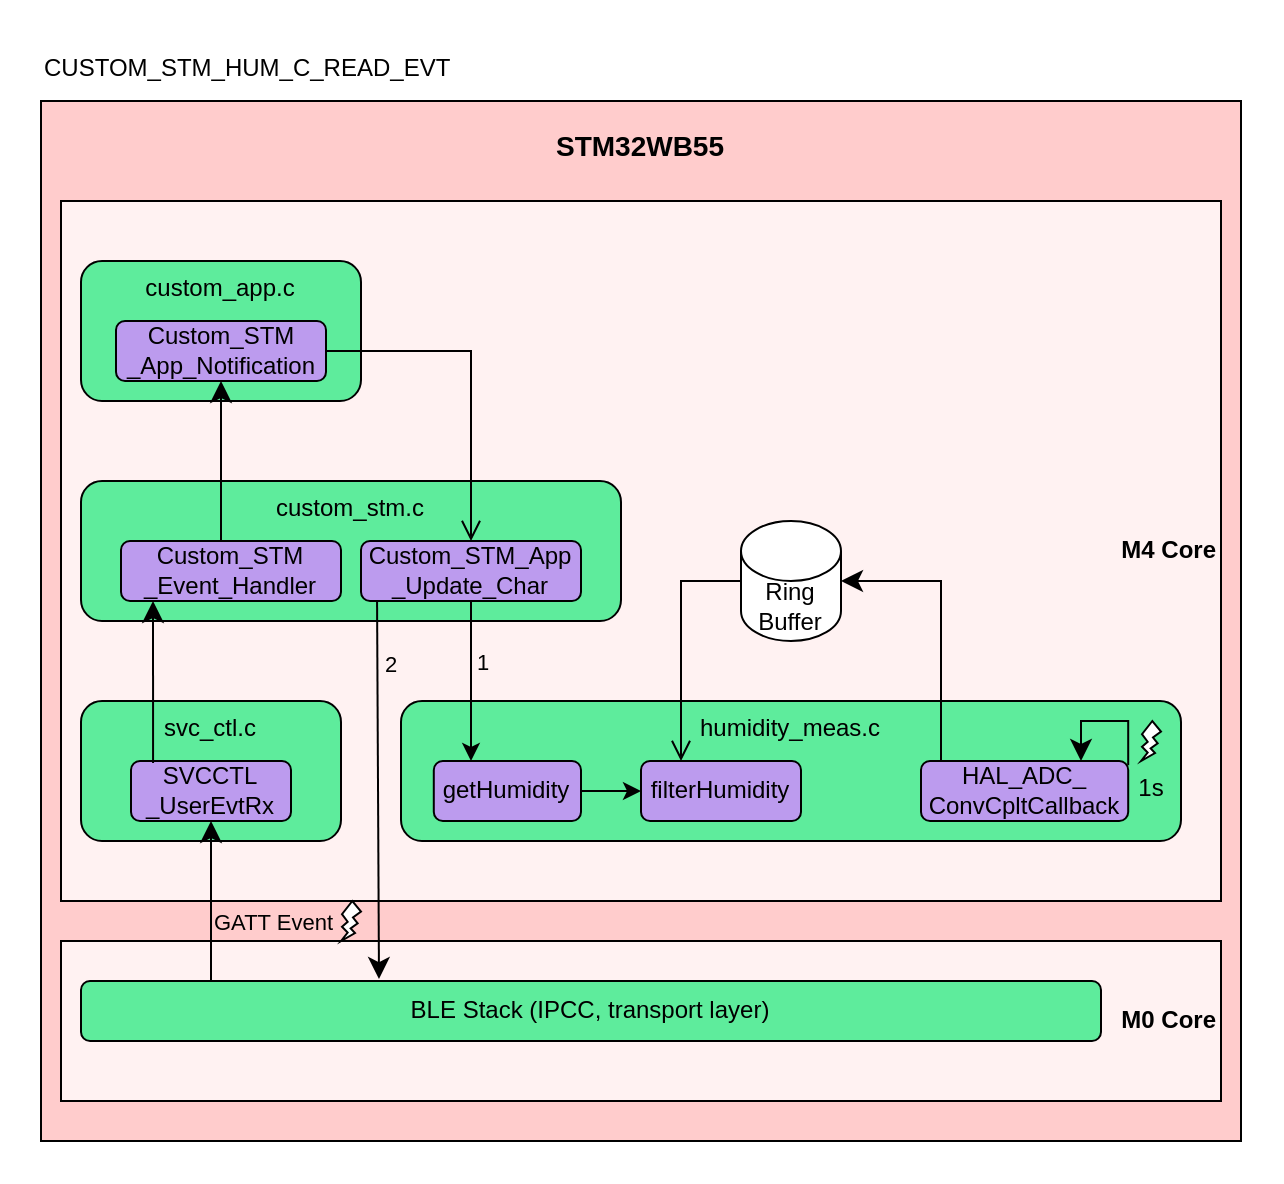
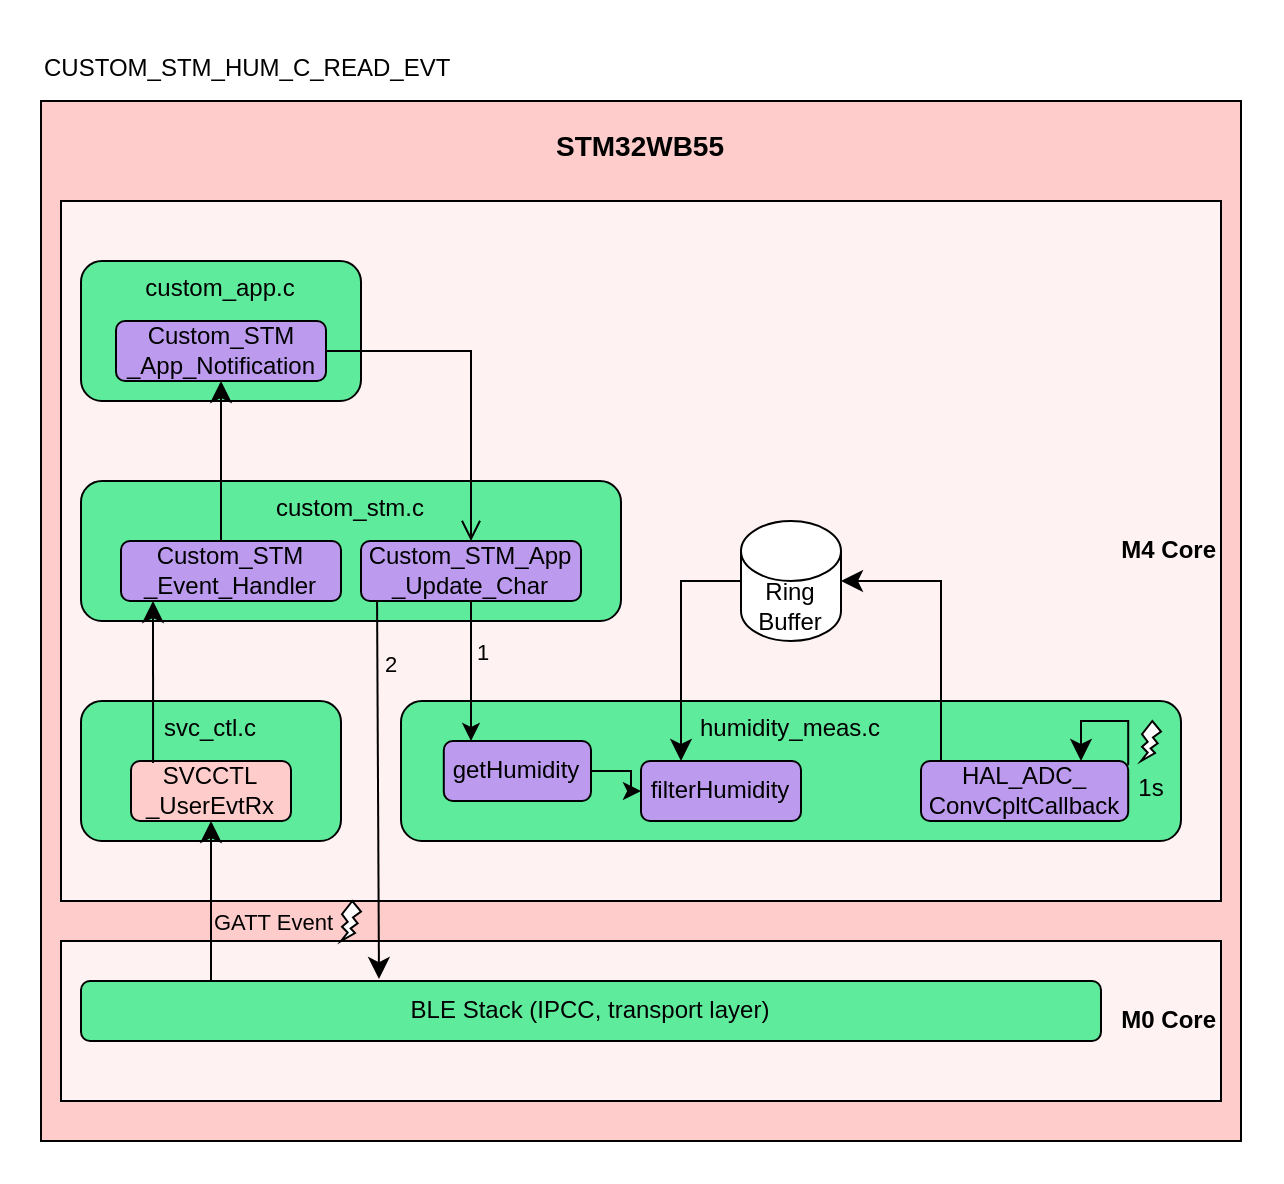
  <mxCell id="0" />
  <mxCell id="1" parent="0" />
  <mxCell id="2" value="&lt;b&gt;&lt;font style=&quot;font-size: 14px;&quot;&gt;STM32WB55&lt;/font&gt;&lt;br&gt;&lt;br&gt;&lt;br&gt;&lt;br&gt;&lt;br&gt;&lt;br&gt;&lt;br&gt;&lt;br&gt;&lt;br&gt;&lt;br&gt;&lt;br&gt;&lt;br&gt;&lt;br&gt;&lt;br&gt;&lt;br&gt;&lt;br&gt;&lt;br&gt;&lt;br&gt;&lt;br&gt;&lt;br&gt;&lt;br&gt;&lt;br&gt;&lt;br&gt;&lt;br&gt;&lt;br&gt;&lt;br&gt;&lt;br&gt;&lt;br&gt;&lt;br&gt;&lt;br&gt;&lt;br&gt;&lt;br&gt;&lt;br&gt;&lt;br&gt;&lt;/b&gt;" style="rounded=0;whiteSpace=wrap;html=1;align=center;fillColor=#FFCCCC;" vertex="1" parent="1"><mxGeometry x="20" y="50" width="600" height="520" as="geometry" /></mxCell>
  <mxCell id="3" value="&lt;b&gt;M0 Core&lt;/b&gt;" style="rounded=0;whiteSpace=wrap;html=1;align=right;fillColor=#FFF2F2;" vertex="1" parent="1"><mxGeometry x="30" y="470" width="580" height="80" as="geometry" /></mxCell>
  <mxCell id="4" value="&lt;b&gt;M4 Core&lt;/b&gt;" style="rounded=0;whiteSpace=wrap;html=1;align=right;fillColor=#FFF2F2;" vertex="1" parent="1"><mxGeometry x="30" y="100" width="580" height="350" as="geometry" /></mxCell>
  <mxCell id="5" value="CUSTOM_STM_HUM_C_READ_EVT" style="text;whiteSpace=wrap;" vertex="1" parent="1"><mxGeometry x="20" y="20" width="220" height="30" as="geometry" /></mxCell>
  <mxCell id="6" value="BLE Stack (IPCC, transport layer)" style="rounded=1;whiteSpace=wrap;html=1;fillColor=#5EEC9C;" vertex="1" parent="1"><mxGeometry x="40" y="490" width="510" height="30" as="geometry" /></mxCell>
  <mxCell id="7" value="" style="group" vertex="1" connectable="0" parent="1"><mxGeometry x="40" y="240" width="270" height="70" as="geometry" /></mxCell>
  <mxCell id="8" value="custom_stm.c&lt;br&gt;&lt;br&gt;&lt;br&gt;&lt;br&gt;" style="rounded=1;whiteSpace=wrap;html=1;fillColor=#5EEC9C;" vertex="1" parent="7"><mxGeometry width="270" height="70" as="geometry" /></mxCell>
  <mxCell id="9" value="Custom_STM&lt;br&gt;_Event_Handler" style="rounded=1;whiteSpace=wrap;html=1;fillColor=#BC9BEE;" vertex="1" parent="7"><mxGeometry x="20" y="30" width="110" height="30" as="geometry" /></mxCell>
  <mxCell id="10" value="Custom_STM_App&lt;br&gt;_Update_Char" style="rounded=1;whiteSpace=wrap;html=1;fillColor=#BC9BEE;" vertex="1" parent="7"><mxGeometry x="140" y="30" width="110" height="30" as="geometry" /></mxCell>
  <mxCell id="11" value="" style="group" vertex="1" connectable="0" parent="1"><mxGeometry x="40" y="350" width="130" height="70" as="geometry" /></mxCell>
  <mxCell id="12" value="svc_ctl.c&lt;br&gt;&lt;br&gt;&lt;br&gt;&lt;br&gt;" style="rounded=1;whiteSpace=wrap;html=1;fillColor=#5EEC9C;" vertex="1" parent="11"><mxGeometry width="130" height="70" as="geometry" /></mxCell>
- <mxCell id="13" value="SVCCTL&lt;br&gt;_UserEvtRx" style="rounded=1;whiteSpace=wrap;html=1;fillColor=#BC9BEE;" vertex="1" parent="11"><mxGeometry x="25" y="30" width="80" height="30" as="geometry" /></mxCell>
+ <mxCell id="13" value="SVCCTL&lt;br&gt;_UserEvtRx" style="rounded=1;whiteSpace=wrap;html=1;fillColor=#ffcccc;" vertex="1" parent="11"><mxGeometry x="25" y="30" width="80" height="30" as="geometry" /></mxCell>
  <mxCell id="14" value="" style="group" vertex="1" connectable="0" parent="1"><mxGeometry x="200" y="350" width="410" height="70" as="geometry" /></mxCell>
  <mxCell id="15" value="humidity_meas.c&lt;br&gt;&lt;br&gt;&lt;br&gt;&lt;br&gt;" style="rounded=1;whiteSpace=wrap;html=1;fillColor=#5EEC9C;" vertex="1" parent="14"><mxGeometry width="390" height="70" as="geometry" /></mxCell>
  <mxCell id="16" value="" style="edgeStyle=orthogonalEdgeStyle;rounded=0;orthogonalLoop=1;jettySize=auto;html=1;" edge="1" parent="14" source="17" target="18"><mxGeometry relative="1" as="geometry" /></mxCell>
- <mxCell id="17" value="getHumidity" style="rounded=1;whiteSpace=wrap;html=1;fillColor=#BC9BEE;" vertex="1" parent="14"><mxGeometry x="16.4" y="30" width="73.6" height="30" as="geometry" /></mxCell>
+ <mxCell id="17" value="getHumidity" style="rounded=1;whiteSpace=wrap;html=1;fillColor=#BC9BEE;" vertex="1" parent="14"><mxGeometry x="21.4" y="20" width="73.6" height="30" as="geometry" /></mxCell>
  <mxCell id="18" value="filterHumidity" style="rounded=1;whiteSpace=wrap;html=1;fillColor=#BC9BEE;" vertex="1" parent="14"><mxGeometry x="120" y="30" width="80" height="30" as="geometry" /></mxCell>
  <mxCell id="19" value="HAL_ADC_&lt;br&gt;ConvCpltCallback" style="rounded=1;whiteSpace=wrap;html=1;fillColor=#BC9BEE;" vertex="1" parent="14"><mxGeometry x="260" y="30" width="103.6" height="30" as="geometry" /></mxCell>
  <mxCell id="20" value="1s" style="verticalLabelPosition=bottom;verticalAlign=top;html=1;shape=mxgraph.basic.flash" vertex="1" parent="14"><mxGeometry x="370" y="10" width="10" height="20" as="geometry" /></mxCell>
  <mxCell id="21" value="" style="group" vertex="1" connectable="0" parent="1"><mxGeometry x="40" y="130" width="140" height="70" as="geometry" /></mxCell>
  <mxCell id="22" value="custom_app.c&lt;br&gt;&lt;br&gt;&lt;br&gt;&lt;br&gt;" style="rounded=1;whiteSpace=wrap;html=1;fillColor=#5EEC9C;" vertex="1" parent="21"><mxGeometry width="140" height="70" as="geometry" /></mxCell>
  <mxCell id="23" value="Custom_STM&lt;br&gt;_App_Notification" style="rounded=1;whiteSpace=wrap;html=1;fillColor=#BC9BEE;" vertex="1" parent="21"><mxGeometry x="17.5" y="30" width="105" height="30" as="geometry" /></mxCell>
  <mxCell id="24" value="" style="edgeStyle=elbowEdgeStyle;elbow=horizontal;endArrow=classic;html=1;curved=0;rounded=0;endSize=8;startSize=8;exitX=0.25;exitY=0;exitDx=0;exitDy=0;entryX=0.5;entryY=1;entryDx=0;entryDy=0;" edge="1" parent="1" source="6" target="13"><mxGeometry width="50" height="50" relative="1" as="geometry"><mxPoint x="390" y="270" as="sourcePoint" /><mxPoint x="440" y="220" as="targetPoint" /><Array as="points"><mxPoint x="105" y="460" /></Array></mxGeometry></mxCell>
  <mxCell id="25" value="GATT Event" style="edgeLabel;html=1;align=left;verticalAlign=middle;resizable=0;points=[];labelBackgroundColor=none;" vertex="1" connectable="0" parent="24"><mxGeometry x="0.648" relative="1" as="geometry"><mxPoint y="25" as="offset" /></mxGeometry></mxCell>
  <mxCell id="26" value="" style="edgeStyle=elbowEdgeStyle;elbow=horizontal;endArrow=classic;html=1;curved=0;rounded=0;endSize=8;startSize=8;exitX=0.138;exitY=0.033;exitDx=0;exitDy=0;exitPerimeter=0;" edge="1" parent="1" source="13" target="9"><mxGeometry width="50" height="50" relative="1" as="geometry"><mxPoint x="390" y="270" as="sourcePoint" /><mxPoint x="440" y="220" as="targetPoint" /></mxGeometry></mxCell>
  <mxCell id="27" value="" style="edgeStyle=elbowEdgeStyle;elbow=horizontal;endArrow=classic;html=1;curved=0;rounded=0;endSize=8;startSize=8;exitX=0.5;exitY=0;exitDx=0;exitDy=0;entryX=0.5;entryY=1;entryDx=0;entryDy=0;" edge="1" parent="1" source="9" target="23"><mxGeometry width="50" height="50" relative="1" as="geometry"><mxPoint x="390" y="270" as="sourcePoint" /><mxPoint x="110" y="200" as="targetPoint" /><Array as="points"><mxPoint x="110" y="230" /></Array></mxGeometry></mxCell>
  <mxCell id="28" value="" style="edgeStyle=elbowEdgeStyle;elbow=horizontal;endArrow=open;html=1;curved=0;rounded=0;endSize=8;startSize=8;exitX=1;exitY=0.5;exitDx=0;exitDy=0;entryX=0.5;entryY=0;entryDx=0;entryDy=0;" edge="1" parent="1" source="23" target="10"><mxGeometry width="50" height="50" relative="1" as="geometry"><mxPoint x="390" y="270" as="sourcePoint" /><mxPoint x="440" y="220" as="targetPoint" /><Array as="points"><mxPoint x="235" y="220" /></Array></mxGeometry></mxCell>
  <mxCell id="29" value="" style="edgeStyle=elbowEdgeStyle;elbow=vertical;endArrow=classic;html=1;curved=0;rounded=0;endSize=8;startSize=8;exitX=1;exitY=0.069;exitDx=0;exitDy=0;exitPerimeter=0;" edge="1" parent="1" source="19"><mxGeometry width="50" height="50" relative="1" as="geometry"><mxPoint x="530" y="249.032" as="sourcePoint" /><mxPoint x="540" y="380" as="targetPoint" /><Array as="points"><mxPoint x="540" y="360" /></Array></mxGeometry></mxCell>
  <mxCell id="30" value="" style="edgeStyle=orthogonalEdgeStyle;rounded=0;orthogonalLoop=1;jettySize=auto;html=1;" edge="1" parent="1" source="10" target="17"><mxGeometry relative="1" as="geometry"><Array as="points"><mxPoint x="235" y="360" /><mxPoint x="235" y="360" /></Array></mxGeometry></mxCell>
  <mxCell id="31" value="1" style="edgeLabel;html=1;align=center;verticalAlign=middle;resizable=0;points=[];labelBackgroundColor=none;" vertex="1" connectable="0" parent="30"><mxGeometry x="-0.025" relative="1" as="geometry"><mxPoint x="5" y="-9" as="offset" /></mxGeometry></mxCell>
  <mxCell id="32" value="&lt;font style=&quot;font-size: 12px;&quot;&gt;Ring Buffer&lt;/font&gt;" style="shape=cylinder3;whiteSpace=wrap;html=1;boundedLbl=1;backgroundOutline=1;size=15;" vertex="1" parent="1"><mxGeometry x="370" y="260" width="50" height="60" as="geometry" /></mxCell>
  <mxCell id="33" value="" style="edgeStyle=elbowEdgeStyle;elbow=horizontal;endArrow=classic;html=1;curved=0;rounded=0;endSize=8;startSize=8;exitX=0.25;exitY=0;exitDx=0;exitDy=0;entryX=1;entryY=0.5;entryDx=0;entryDy=0;entryPerimeter=0;" edge="1" parent="1" source="19" target="32"><mxGeometry width="50" height="50" relative="1" as="geometry"><mxPoint x="490" y="380" as="sourcePoint" /><mxPoint x="540" y="330" as="targetPoint" /><Array as="points"><mxPoint x="470" y="340" /></Array></mxGeometry></mxCell>
- <mxCell id="34" value="" style="edgeStyle=elbowEdgeStyle;elbow=horizontal;endArrow=open;html=1;curved=0;rounded=0;endSize=8;startSize=8;entryX=0.25;entryY=0;entryDx=0;entryDy=0;exitX=0;exitY=0.5;exitDx=0;exitDy=0;exitPerimeter=0;" edge="1" parent="1" source="32" target="18"><mxGeometry width="50" height="50" relative="1" as="geometry"><mxPoint x="490" y="380" as="sourcePoint" /><mxPoint x="540" y="330" as="targetPoint" /><Array as="points"><mxPoint x="340" y="290" /></Array></mxGeometry></mxCell>
+ <mxCell id="34" value="" style="edgeStyle=elbowEdgeStyle;elbow=horizontal;endArrow=classic;html=1;curved=0;rounded=0;endSize=8;startSize=8;entryX=0.25;entryY=0;entryDx=0;entryDy=0;exitX=0;exitY=0.5;exitDx=0;exitDy=0;exitPerimeter=0;" edge="1" parent="1" source="32" target="18"><mxGeometry width="50" height="50" relative="1" as="geometry"><mxPoint x="490" y="380" as="sourcePoint" /><mxPoint x="540" y="330" as="targetPoint" /><Array as="points"><mxPoint x="340" y="290" /></Array></mxGeometry></mxCell>
  <mxCell id="35" value="" style="edgeStyle=elbowEdgeStyle;elbow=horizontal;endArrow=classic;html=1;curved=0;rounded=0;endSize=8;startSize=8;entryX=0.294;entryY=-0.033;entryDx=0;entryDy=0;entryPerimeter=0;exitX=0.073;exitY=1;exitDx=0;exitDy=0;exitPerimeter=0;" edge="1" parent="1" source="10" target="6"><mxGeometry width="50" height="50" relative="1" as="geometry"><mxPoint x="410" y="320" as="sourcePoint" /><mxPoint x="460" y="270" as="targetPoint" /></mxGeometry></mxCell>
  <mxCell id="36" value="2" style="edgeLabel;html=1;align=center;verticalAlign=middle;resizable=0;points=[];labelBackgroundColor=none;" vertex="1" connectable="0" parent="35"><mxGeometry x="-0.665" y="1" relative="1" as="geometry"><mxPoint x="4" as="offset" /></mxGeometry></mxCell>
  <mxCell id="37" value="" style="verticalLabelPosition=bottom;verticalAlign=top;html=1;shape=mxgraph.basic.flash" vertex="1" parent="1"><mxGeometry x="170" y="450" width="10" height="20" as="geometry" /></mxCell>
